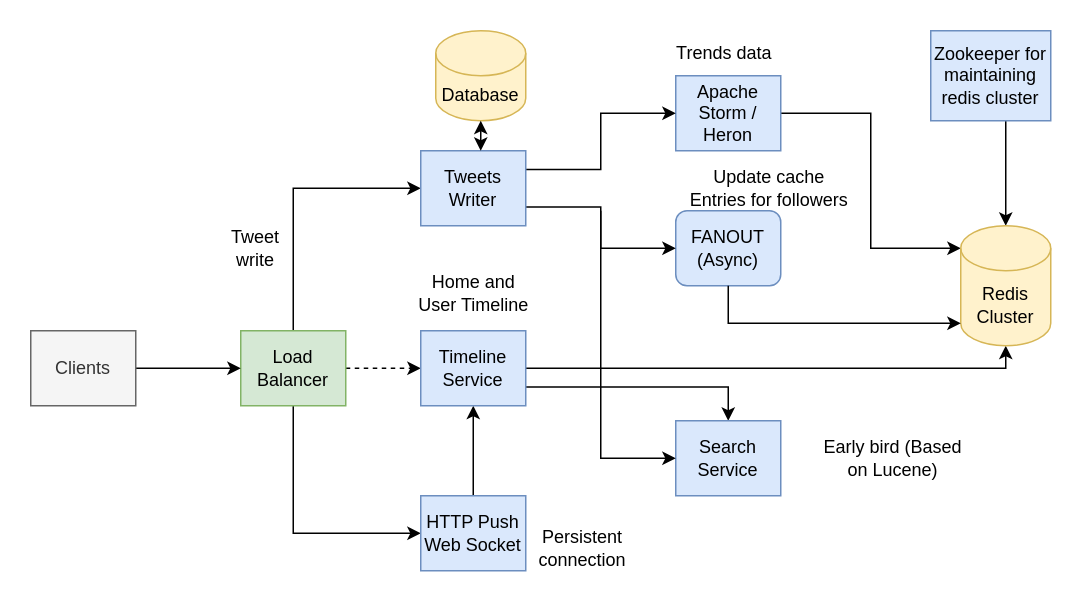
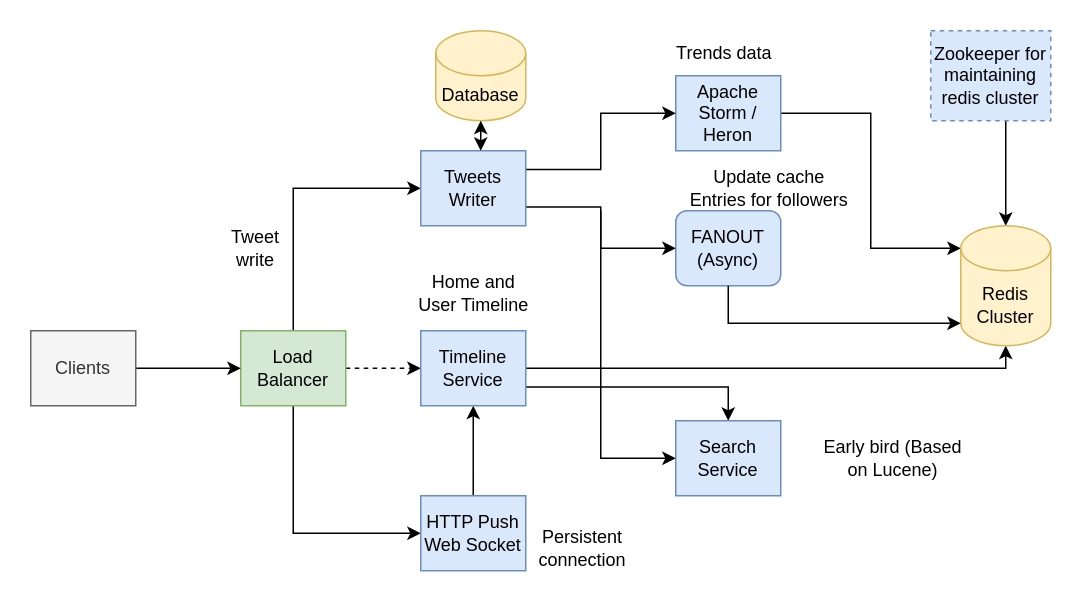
  <mxCell id="0" />
  <mxCell id="1" parent="0" />
  <mxCell id="2" style="edgeStyle=orthogonalEdgeStyle;rounded=0;orthogonalLoop=1;jettySize=auto;html=1;entryX=0.5;entryY=0;entryDx=0;entryDy=0;entryPerimeter=0;exitX=0.625;exitY=1;exitDx=0;exitDy=0;exitPerimeter=0;" edge="1" parent="1" source="3" target="21"><mxGeometry relative="1" as="geometry"><mxPoint x="660" y="130" as="targetPoint" /></mxGeometry></mxCell>
- <mxCell id="3" value="Zookeeper for maintaining redis cluster" style="rounded=0;whiteSpace=wrap;html=1;fillColor=#dae8fc;strokeColor=#6c8ebf;" vertex="1" parent="1"><mxGeometry x="620" y="20" width="80" height="60" as="geometry" /></mxCell>
+ <mxCell id="3" value="Zookeeper for maintaining redis cluster" style="rounded=0;whiteSpace=wrap;html=1;fillColor=#dae8fc;strokeColor=#6c8ebf;dashed=1;" vertex="1" parent="1"><mxGeometry x="620" y="20" width="80" height="60" as="geometry" /></mxCell>
  <mxCell id="4" value="FANOUT (Async)" style="whiteSpace=wrap;html=1;fillColor=#dae8fc;strokeColor=#6c8ebf;rounded=1;" vertex="1" parent="1"><mxGeometry x="450" y="140" width="70" height="50" as="geometry" /></mxCell>
  <mxCell id="5" value="" style="edgeStyle=orthogonalEdgeStyle;rounded=0;orthogonalLoop=1;jettySize=auto;html=1;entryX=0;entryY=0;entryDx=0;entryDy=15;entryPerimeter=0;" edge="1" parent="1" source="6" target="21"><mxGeometry relative="1" as="geometry" /></mxCell>
  <mxCell id="6" value="Apache Storm / Heron" style="rounded=0;whiteSpace=wrap;html=1;fillColor=#dae8fc;strokeColor=#6c8ebf;" vertex="1" parent="1"><mxGeometry x="450" y="50" width="70" height="50" as="geometry" /></mxCell>
  <mxCell id="7" value="" style="edgeStyle=orthogonalEdgeStyle;rounded=0;orthogonalLoop=1;jettySize=auto;html=1;dashed=1;" edge="1" parent="1" source="10" target="15"><mxGeometry relative="1" as="geometry" /></mxCell>
  <mxCell id="8" style="edgeStyle=orthogonalEdgeStyle;rounded=0;orthogonalLoop=1;jettySize=auto;html=1;entryX=0;entryY=0.5;entryDx=0;entryDy=0;" edge="1" parent="1" source="10" target="18"><mxGeometry relative="1" as="geometry"><Array as="points"><mxPoint x="195" y="125" /></Array></mxGeometry></mxCell>
  <mxCell id="9" style="edgeStyle=orthogonalEdgeStyle;rounded=0;orthogonalLoop=1;jettySize=auto;html=1;startArrow=none;startFill=0;entryX=0;entryY=0.5;entryDx=0;entryDy=0;exitX=0.5;exitY=1;exitDx=0;exitDy=0;" edge="1" parent="1" source="10" target="12"><mxGeometry relative="1" as="geometry"><mxPoint x="195" y="310" as="targetPoint" /></mxGeometry></mxCell>
  <mxCell id="10" value="Load Balancer" style="rounded=0;whiteSpace=wrap;html=1;fillColor=#d5e8d4;strokeColor=#82b366;" vertex="1" parent="1"><mxGeometry x="160" y="220" width="70" height="50" as="geometry" /></mxCell>
  <mxCell id="11" value="" style="edgeStyle=orthogonalEdgeStyle;rounded=0;orthogonalLoop=1;jettySize=auto;html=1;" edge="1" parent="1" source="12" target="15"><mxGeometry relative="1" as="geometry" /></mxCell>
  <mxCell id="12" value="HTTP Push Web Socket" style="rounded=0;whiteSpace=wrap;html=1;fillColor=#dae8fc;strokeColor=#6c8ebf;" vertex="1" parent="1"><mxGeometry x="280" y="330" width="70" height="50" as="geometry" /></mxCell>
  <mxCell id="13" value="" style="edgeStyle=orthogonalEdgeStyle;rounded=0;orthogonalLoop=1;jettySize=auto;html=1;exitX=1;exitY=0.75;exitDx=0;exitDy=0;" edge="1" parent="1" source="15" target="23"><mxGeometry relative="1" as="geometry" /></mxCell>
  <mxCell id="14" value="" style="edgeStyle=orthogonalEdgeStyle;rounded=0;orthogonalLoop=1;jettySize=auto;html=1;entryX=0.5;entryY=1;entryDx=0;entryDy=0;entryPerimeter=0;" edge="1" parent="1" source="15" target="21"><mxGeometry relative="1" as="geometry"><Array as="points"><mxPoint x="670" y="245" /></Array></mxGeometry></mxCell>
  <mxCell id="15" value="Timeline Service" style="rounded=0;whiteSpace=wrap;html=1;fillColor=#dae8fc;strokeColor=#6c8ebf;" vertex="1" parent="1"><mxGeometry x="280" y="220" width="70" height="50" as="geometry" /></mxCell>
  <mxCell id="16" value="" style="edgeStyle=orthogonalEdgeStyle;rounded=0;orthogonalLoop=1;jettySize=auto;html=1;exitX=1;exitY=0.75;exitDx=0;exitDy=0;" edge="1" parent="1" source="18" target="4"><mxGeometry relative="1" as="geometry" /></mxCell>
  <mxCell id="17" value="" style="edgeStyle=orthogonalEdgeStyle;rounded=0;orthogonalLoop=1;jettySize=auto;html=1;entryX=0;entryY=0.5;entryDx=0;entryDy=0;exitX=1;exitY=0.25;exitDx=0;exitDy=0;" edge="1" parent="1" source="18" target="6"><mxGeometry relative="1" as="geometry" /></mxCell>
  <mxCell id="18" value="Tweets Writer" style="rounded=0;whiteSpace=wrap;html=1;fillColor=#dae8fc;strokeColor=#6c8ebf;" vertex="1" parent="1"><mxGeometry x="280" y="100" width="70" height="50" as="geometry" /></mxCell>
  <mxCell id="19" value="" style="edgeStyle=orthogonalEdgeStyle;rounded=0;orthogonalLoop=1;jettySize=auto;html=1;" edge="1" parent="1" source="20" target="10"><mxGeometry relative="1" as="geometry" /></mxCell>
  <mxCell id="20" value="Clients" style="rounded=0;whiteSpace=wrap;html=1;fillColor=#f5f5f5;fontColor=#333333;strokeColor=#666666;" vertex="1" parent="1"><mxGeometry x="20" y="220" width="70" height="50" as="geometry" /></mxCell>
  <mxCell id="21" value="Redis Cluster" style="shape=cylinder3;whiteSpace=wrap;html=1;boundedLbl=1;backgroundOutline=1;size=15;fillColor=#fff2cc;strokeColor=#d6b656;" vertex="1" parent="1"><mxGeometry x="640" y="150" width="60" height="80" as="geometry" /></mxCell>
  <mxCell id="22" value="Database" style="shape=cylinder3;whiteSpace=wrap;html=1;boundedLbl=1;backgroundOutline=1;size=15;fillColor=#fff2cc;strokeColor=#d6b656;" vertex="1" parent="1"><mxGeometry x="290" y="20" width="60" height="60" as="geometry" /></mxCell>
  <mxCell id="23" value="Search Service" style="rounded=0;whiteSpace=wrap;html=1;fillColor=#dae8fc;strokeColor=#6c8ebf;" vertex="1" parent="1"><mxGeometry x="450" y="280" width="70" height="50" as="geometry" /></mxCell>
  <mxCell id="24" value="" style="edgeStyle=orthogonalEdgeStyle;rounded=0;orthogonalLoop=1;jettySize=auto;html=1;entryX=0;entryY=1;entryDx=0;entryDy=-15;entryPerimeter=0;exitX=0.5;exitY=1;exitDx=0;exitDy=0;" edge="1" parent="1" source="4" target="21"><mxGeometry relative="1" as="geometry"><mxPoint x="530" y="85" as="sourcePoint" /><mxPoint x="650" y="175" as="targetPoint" /></mxGeometry></mxCell>
  <mxCell id="25" value="" style="edgeStyle=orthogonalEdgeStyle;rounded=0;orthogonalLoop=1;jettySize=auto;html=1;entryX=0;entryY=0.5;entryDx=0;entryDy=0;" edge="1" parent="1" target="23"><mxGeometry relative="1" as="geometry"><mxPoint x="400" y="140" as="sourcePoint" /><mxPoint x="460" y="175" as="targetPoint" /><Array as="points"><mxPoint x="400" y="170" /><mxPoint x="400" y="305" /></Array></mxGeometry></mxCell>
  <mxCell id="26" value="" style="endArrow=classic;html=1;rounded=0;entryX=0.5;entryY=1;entryDx=0;entryDy=0;entryPerimeter=0;startArrow=classic;startFill=1;" edge="1" parent="1" target="22"><mxGeometry width="50" height="50" relative="1" as="geometry"><mxPoint x="320" y="100" as="sourcePoint" /><mxPoint x="400" y="190" as="targetPoint" /></mxGeometry></mxCell>
  <mxCell id="27" value="&lt;div&gt;Tweet&lt;/div&gt;&lt;div&gt;write&lt;br&gt;&lt;/div&gt;" style="text;html=1;strokeColor=none;fillColor=none;align=center;verticalAlign=middle;whiteSpace=wrap;rounded=0;" vertex="1" parent="1"><mxGeometry x="140" y="150" width="60" height="30" as="geometry" /></mxCell>
  <mxCell id="28" value="Home and User Timeline" style="text;html=1;strokeColor=none;fillColor=none;align=center;verticalAlign=middle;whiteSpace=wrap;rounded=0;" vertex="1" parent="1"><mxGeometry x="272.5" y="180" width="85" height="30" as="geometry" /></mxCell>
  <mxCell id="29" value="Trends data" style="text;html=1;strokeColor=none;fillColor=none;align=center;verticalAlign=middle;whiteSpace=wrap;rounded=0;" vertex="1" parent="1"><mxGeometry x="445" y="20" width="75" height="30" as="geometry" /></mxCell>
  <mxCell id="30" value="&lt;div&gt;Update cache&lt;/div&gt;&lt;div&gt;Entries for followers&lt;br&gt;&lt;/div&gt;" style="text;html=1;strokeColor=none;fillColor=none;align=center;verticalAlign=middle;whiteSpace=wrap;rounded=0;" vertex="1" parent="1"><mxGeometry x="455" y="110" width="115" height="30" as="geometry" /></mxCell>
  <mxCell id="31" value="Early bird (Based on Lucene)" style="text;html=1;strokeColor=none;fillColor=none;align=center;verticalAlign=middle;whiteSpace=wrap;rounded=0;" vertex="1" parent="1"><mxGeometry x="540" y="290" width="110" height="30" as="geometry" /></mxCell>
  <mxCell id="32" value="Persistent connection" style="text;html=1;strokeColor=none;fillColor=none;align=center;verticalAlign=middle;whiteSpace=wrap;rounded=0;" vertex="1" parent="1"><mxGeometry x="358" y="350" width="60" height="30" as="geometry" /></mxCell>
